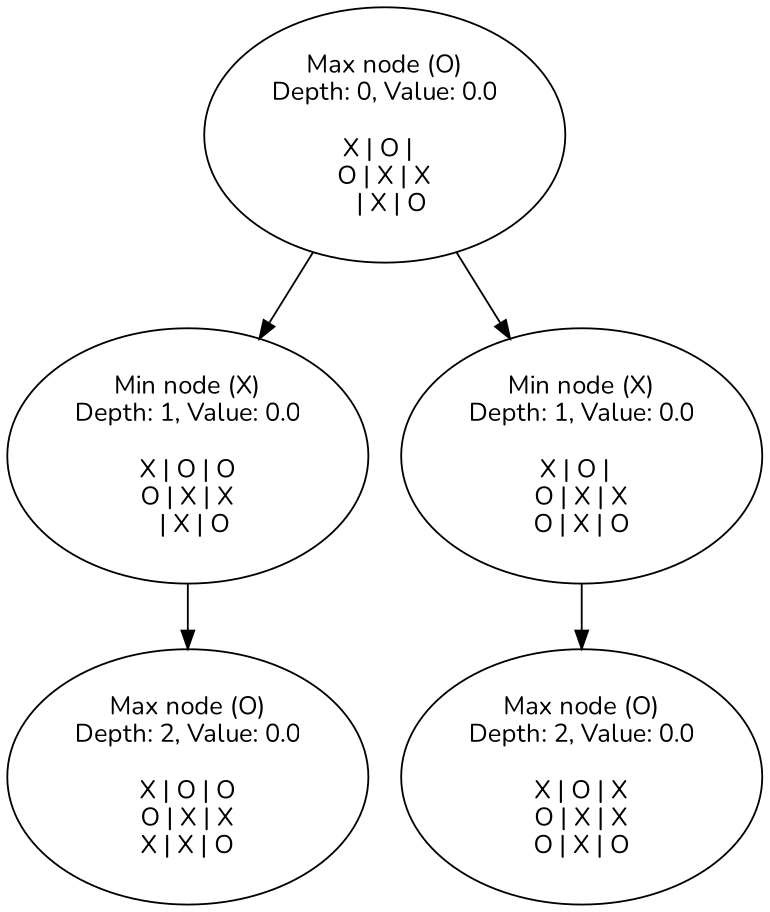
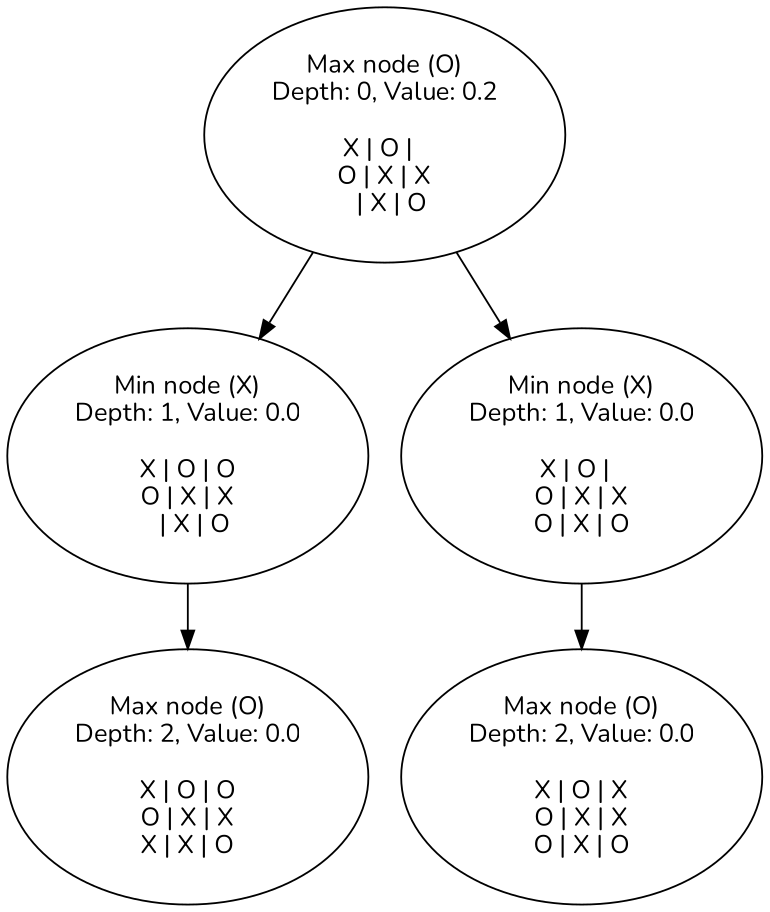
  digraph {
    fontname=Nunito
    node [fontname=Nunito]
    edge [fontname=Nunito]
-   n1 [label="Max node (O)\nDepth: 0, Value: 0.0\n\nX | O |  \nO | X | X\n  | X | O"]
+   n1 [label="Max node (O)\nDepth: 0, Value: 0.2\n\nX | O |  \nO | X | X\n  | X | O"]
    n2 [label="Min node (X)\nDepth: 1, Value: 0.0\n\nX | O | O\nO | X | X\n  | X | O"]
    n3 [label="Min node (X)\nDepth: 1, Value: 0.0\n\nX | O |  \nO | X | X\nO | X | O"]
    n4 [label="Max node (O)\nDepth: 2, Value: 0.0\n\nX | O | O\nO | X | X\nX | X | O"]
    n5 [label="Max node (O)\nDepth: 2, Value: 0.0\n\nX | O | X\nO | X | X\nO | X | O"]
    n1 -> n2
    n1 -> n3
    n2 -> n4
    n3 -> n5
  }
